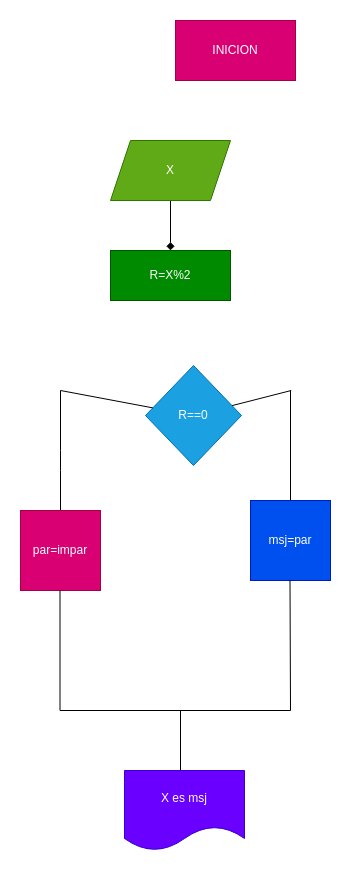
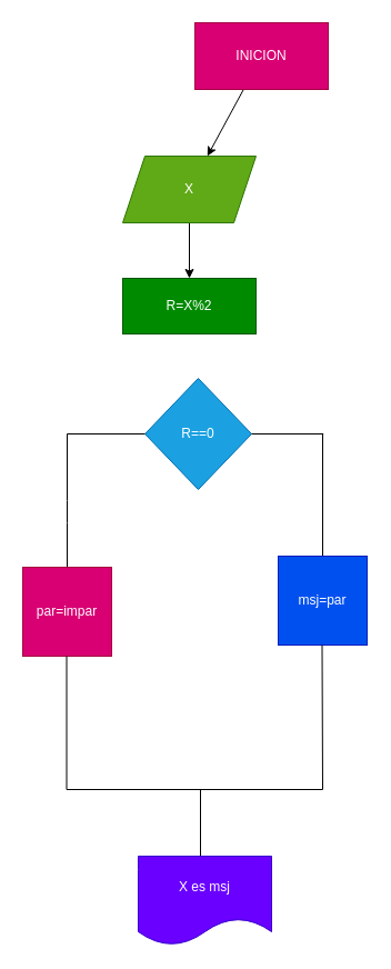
  <mxCell id="0" />
  <mxCell id="1" parent="0" />
+ <mxCell id="2" value="" style="edgeStyle=none;html=1;" edge="1" parent="1" source="3" target="5"><mxGeometry relative="1" as="geometry" /></mxCell>
  <mxCell id="3" value="INICION" style="rounded=0;whiteSpace=wrap;html=1;fillColor=#d80073;fontColor=#ffffff;strokeColor=#A50040;" vertex="1" parent="1"><mxGeometry x="175" y="20" width="120" height="60" as="geometry" /></mxCell>
- <mxCell id="4" value="" style="edgeStyle=none;html=1;endArrow=diamond;" edge="1" parent="1" source="5" target="6"><mxGeometry relative="1" as="geometry" /></mxCell>
+ <mxCell id="4" value="" style="edgeStyle=none;html=1;" edge="1" parent="1" source="5" target="6"><mxGeometry relative="1" as="geometry" /></mxCell>
  <mxCell id="5" value="X" style="shape=parallelogram;perimeter=parallelogramPerimeter;whiteSpace=wrap;html=1;fixedSize=1;fillColor=#60a917;fontColor=#ffffff;strokeColor=#2D7600;" vertex="1" parent="1"><mxGeometry x="110" y="140" width="120" height="60" as="geometry" /></mxCell>
  <mxCell id="6" value="R=X%2" style="rounded=0;whiteSpace=wrap;html=1;fillColor=#008a00;fontColor=#ffffff;strokeColor=#005700;" vertex="1" parent="1"><mxGeometry x="110" y="250" width="120" height="50" as="geometry" /></mxCell>
- <mxCell id="7" value="R==0" style="rhombus;whiteSpace=wrap;html=1;fillColor=#1ba1e2;fontColor=#ffffff;strokeColor=#006EAF;" vertex="1" parent="1"><mxGeometry x="145" y="365" width="96" height="100" as="geometry" /></mxCell>
+ <mxCell id="7" value="R==0" style="rhombus;whiteSpace=wrap;html=1;fillColor=#1ba1e2;fontColor=#ffffff;strokeColor=#006EAF;" vertex="1" parent="1"><mxGeometry x="130" y="340" width="96" height="100" as="geometry" /></mxCell>
  <mxCell id="8" value="" style="endArrow=none;html=1;" edge="1" parent="1" source="7"><mxGeometry width="50" height="50" relative="1" as="geometry"><mxPoint x="220" y="440" as="sourcePoint" /><mxPoint x="290.711" y="390" as="targetPoint" /></mxGeometry></mxCell>
  <mxCell id="9" value="" style="endArrow=none;html=1;" edge="1" parent="1"><mxGeometry width="50" height="50" relative="1" as="geometry"><mxPoint x="290" y="500" as="sourcePoint" /><mxPoint x="290" y="390" as="targetPoint" /><Array as="points"><mxPoint x="290" y="500" /></Array></mxGeometry></mxCell>
  <mxCell id="10" value="" style="endArrow=none;html=1;" edge="1" parent="1" source="7"><mxGeometry width="50" height="50" relative="1" as="geometry"><mxPoint x="53.289" y="440" as="sourcePoint" /><mxPoint x="60" y="390" as="targetPoint" /></mxGeometry></mxCell>
  <mxCell id="11" value="" style="endArrow=none;html=1;" edge="1" parent="1"><mxGeometry width="50" height="50" relative="1" as="geometry"><mxPoint x="60" y="510" as="sourcePoint" /><mxPoint x="60" y="390" as="targetPoint" /><Array as="points"><mxPoint x="60" y="460" /></Array></mxGeometry></mxCell>
  <mxCell id="12" value="par=impar" style="whiteSpace=wrap;html=1;aspect=fixed;fillColor=#d80073;fontColor=#ffffff;strokeColor=#A50040;" vertex="1" parent="1"><mxGeometry x="20" y="510" width="80" height="80" as="geometry" /></mxCell>
  <mxCell id="13" value="msj=par" style="whiteSpace=wrap;html=1;aspect=fixed;fillColor=#0050ef;fontColor=#ffffff;strokeColor=#001DBC;" vertex="1" parent="1"><mxGeometry x="250" y="500" width="80" height="80" as="geometry" /></mxCell>
  <mxCell id="14" value="" style="endArrow=none;html=1;" edge="1" parent="1"><mxGeometry width="50" height="50" relative="1" as="geometry"><mxPoint x="59.5" y="710" as="sourcePoint" /><mxPoint x="59.5" y="590" as="targetPoint" /></mxGeometry></mxCell>
  <mxCell id="15" value="" style="endArrow=none;html=1;" edge="1" parent="1"><mxGeometry width="50" height="50" relative="1" as="geometry"><mxPoint x="290" y="710" as="sourcePoint" /><mxPoint x="289.5" y="580" as="targetPoint" /></mxGeometry></mxCell>
  <mxCell id="16" value="" style="endArrow=none;html=1;" edge="1" parent="1"><mxGeometry width="50" height="50" relative="1" as="geometry"><mxPoint x="290" y="710" as="sourcePoint" /><mxPoint x="59.5" y="710" as="targetPoint" /></mxGeometry></mxCell>
  <mxCell id="17" value="" style="endArrow=none;html=1;" edge="1" parent="1"><mxGeometry width="50" height="50" relative="1" as="geometry"><mxPoint x="180" y="770" as="sourcePoint" /><mxPoint x="180" y="710" as="targetPoint" /></mxGeometry></mxCell>
  <mxCell id="18" value="X es msj" style="shape=document;whiteSpace=wrap;html=1;boundedLbl=1;fillColor=#6a00ff;fontColor=#ffffff;strokeColor=#3700CC;" vertex="1" parent="1"><mxGeometry x="124" y="770" width="120" height="80" as="geometry" /></mxCell>
